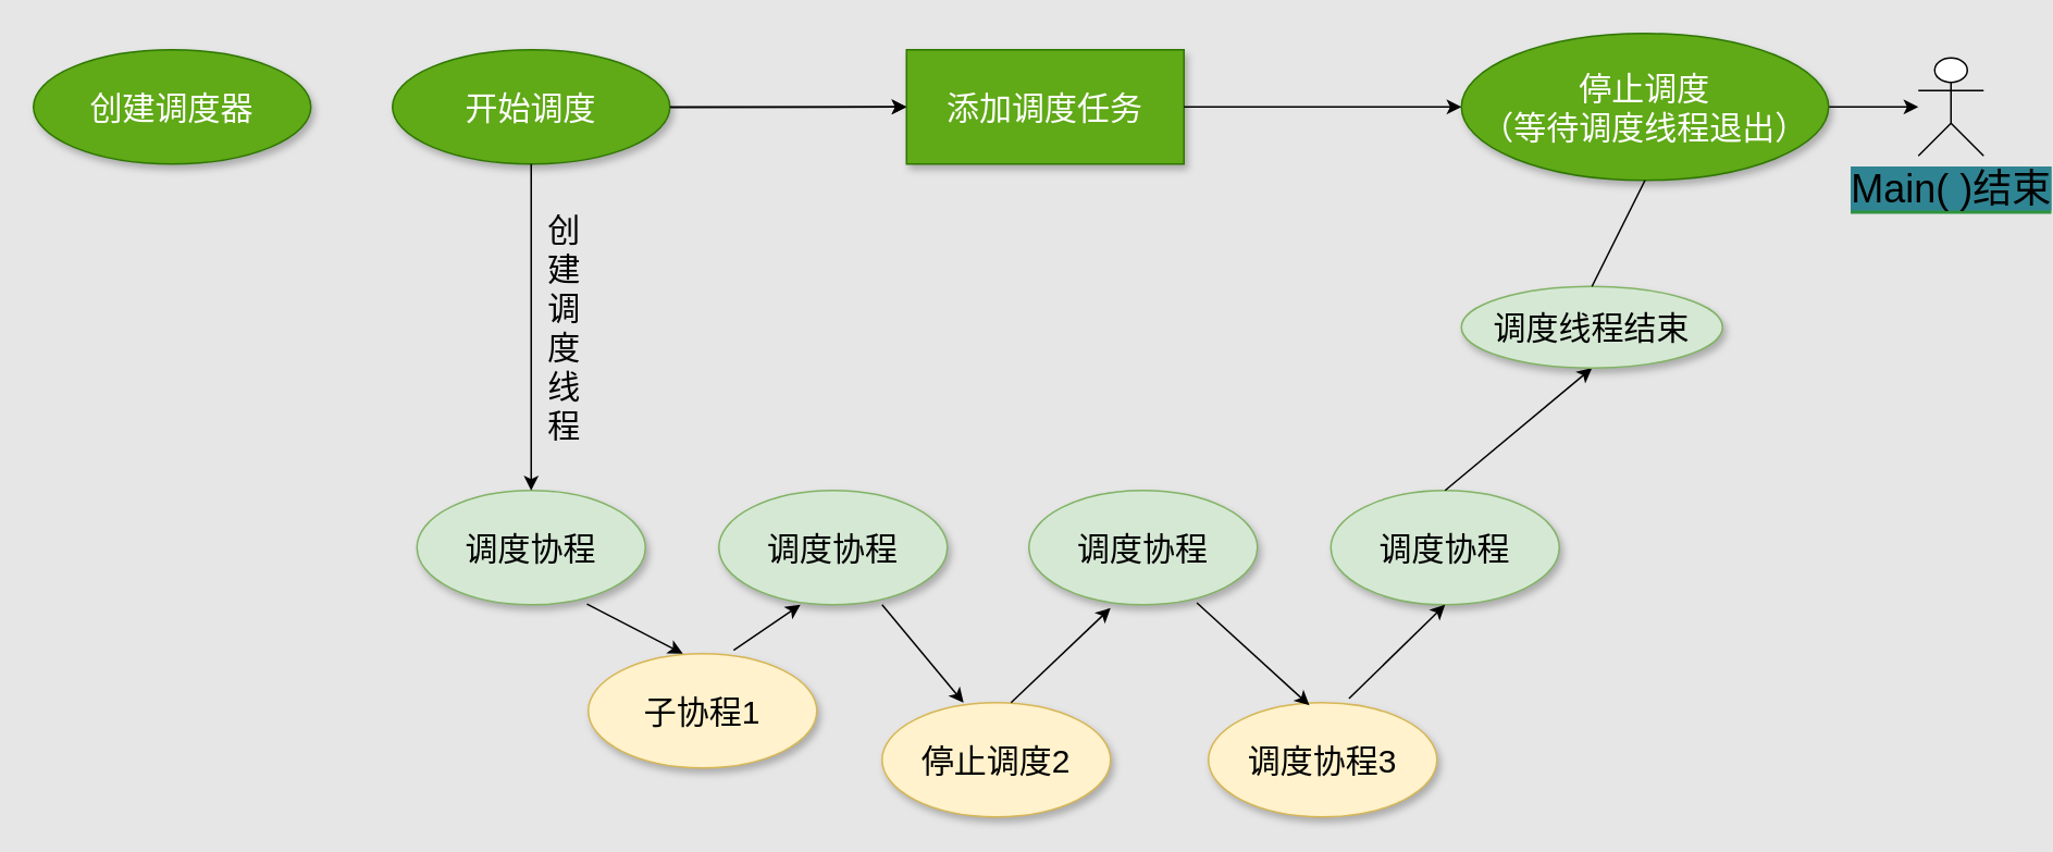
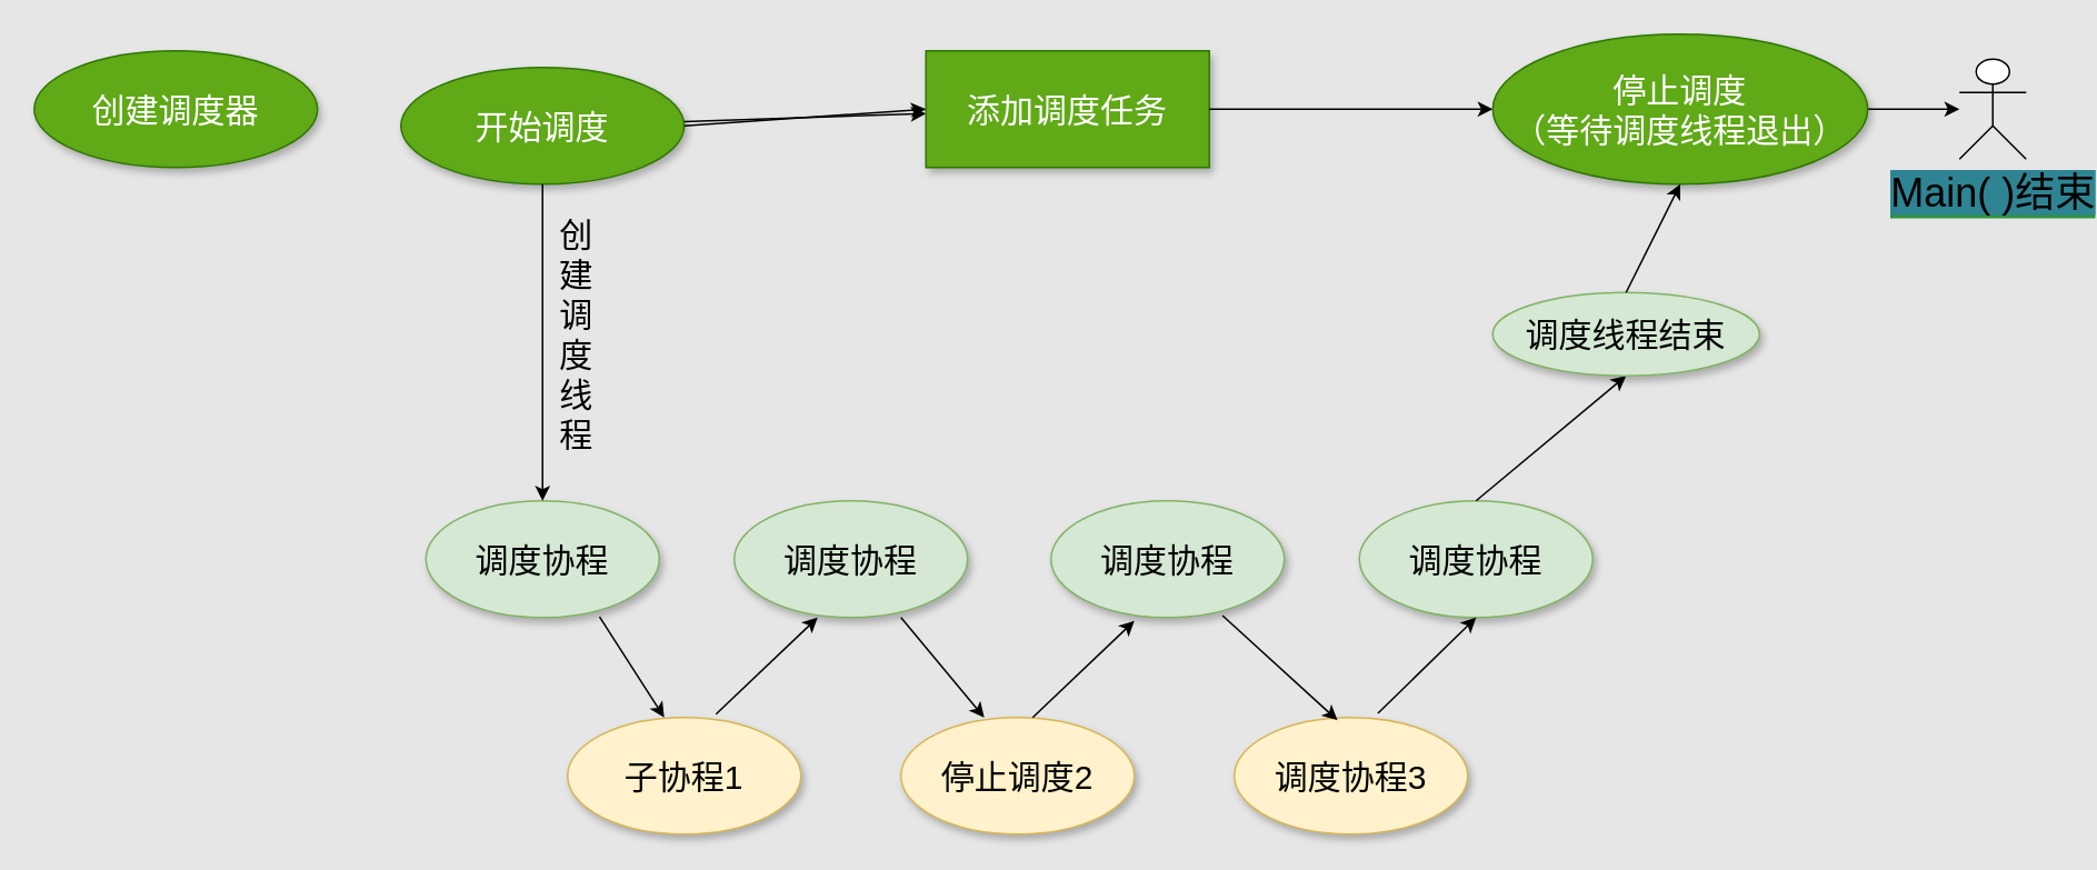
  <mxCell id="0" />
  <mxCell id="1" parent="0" />
  <mxCell id="2" value="&lt;font face=&quot;Helvetica&quot; style=&quot;font-size: 20px;&quot;&gt;调度协程&lt;/font&gt;" style="ellipse;whiteSpace=wrap;html=1;fillColor=#d5e8d4;strokeColor=#82b366;shadow=1;" parent="1" vertex="1"><mxGeometry x="255" y="300" width="140" height="70" as="geometry" /></mxCell>
  <mxCell id="3" value="&lt;font style=&quot;font-size: 20px;&quot;&gt;调度协程&lt;/font&gt;" style="ellipse;whiteSpace=wrap;html=1;fillColor=#d5e8d4;strokeColor=#82b366;shadow=1;" parent="1" vertex="1"><mxGeometry x="815" y="300" width="140" height="70" as="geometry" /></mxCell>
  <mxCell id="4" value="&lt;font style=&quot;font-size: 20px;&quot;&gt;调度协程&lt;/font&gt;" style="ellipse;whiteSpace=wrap;html=1;fillColor=#d5e8d4;strokeColor=#82b366;shadow=1;" parent="1" vertex="1"><mxGeometry x="630" y="300" width="140" height="70" as="geometry" /></mxCell>
- <mxCell id="5" value="&lt;font face=&quot;Helvetica&quot; style=&quot;font-size: 20px;&quot;&gt;子协程1&lt;/font&gt;" style="ellipse;whiteSpace=wrap;html=1;fillColor=#fff2cc;strokeColor=#d6b656;shadow=1;fontSize=20;" parent="1" vertex="1"><mxGeometry x="360" y="400" width="140" height="70" as="geometry" /></mxCell>
+ <mxCell id="5" value="&lt;font face=&quot;Helvetica&quot; style=&quot;font-size: 20px;&quot;&gt;子协程1&lt;/font&gt;" style="ellipse;whiteSpace=wrap;html=1;fillColor=#fff2cc;strokeColor=#d6b656;shadow=1;fontSize=20;" parent="1" vertex="1"><mxGeometry x="340" y="430" width="140" height="70" as="geometry" /></mxCell>
  <mxCell id="6" value="&lt;font face=&quot;Helvetica&quot; style=&quot;font-size: 20px;&quot;&gt;停止调度2&lt;/font&gt;" style="ellipse;whiteSpace=wrap;html=1;fillColor=#fff2cc;strokeColor=#d6b656;shadow=1;fontSize=20;" parent="1" vertex="1"><mxGeometry x="540" y="430" width="140" height="70" as="geometry" /></mxCell>
  <mxCell id="7" value="&lt;font face=&quot;Helvetica&quot; style=&quot;font-size: 20px;&quot;&gt;调度协程3&lt;/font&gt;" style="ellipse;whiteSpace=wrap;html=1;fillColor=#fff2cc;strokeColor=#d6b656;shadow=1;fontSize=20;" parent="1" vertex="1"><mxGeometry x="740" y="430" width="140" height="70" as="geometry" /></mxCell>
  <mxCell id="8" value="&lt;font style=&quot;font-size: 20px;&quot;&gt;调度协程&lt;/font&gt;" style="ellipse;whiteSpace=wrap;html=1;fillColor=#d5e8d4;strokeColor=#82b366;shadow=1;" parent="1" vertex="1"><mxGeometry x="440" y="300" width="140" height="70" as="geometry" /></mxCell>
  <mxCell id="9" value="&lt;span style=&quot;background-color: rgb(47, 132, 147);&quot;&gt;Main( )结束&lt;/span&gt;" style="shape=umlActor;verticalLabelPosition=bottom;verticalAlign=top;html=1;outlineConnect=0;labelBackgroundColor=#2f933f;fontSize=24;" parent="1" vertex="1"><mxGeometry x="1175" y="35" width="40" height="60" as="geometry" /></mxCell>
  <mxCell id="10" value="" style="endArrow=classic;html=1;labelBackgroundColor=#151d1e;fontSize=24;exitX=0.744;exitY=0.994;exitDx=0;exitDy=0;entryX=0.414;entryY=0;entryDx=0;entryDy=0;entryPerimeter=0;exitPerimeter=0;" parent="1" source="2" target="5" edge="1"><mxGeometry width="50" height="50" relative="1" as="geometry"><mxPoint x="370" y="360" as="sourcePoint" /><mxPoint x="420" y="310" as="targetPoint" /></mxGeometry></mxCell>
  <mxCell id="11" value="" style="endArrow=classic;html=1;labelBackgroundColor=#151d1e;fontSize=24;exitX=0.636;exitY=-0.029;exitDx=0;exitDy=0;exitPerimeter=0;" parent="1" source="5" edge="1"><mxGeometry width="50" height="50" relative="1" as="geometry"><mxPoint x="430" y="440" as="sourcePoint" /><mxPoint x="490" y="370" as="targetPoint" /></mxGeometry></mxCell>
  <mxCell id="12" value="" style="endArrow=classic;html=1;labelBackgroundColor=#151d1e;fontSize=24;exitX=1;exitY=1;exitDx=0;exitDy=0;entryX=0.357;entryY=0;entryDx=0;entryDy=0;entryPerimeter=0;" parent="1" target="6" edge="1"><mxGeometry width="50" height="50" relative="1" as="geometry"><mxPoint x="540.003" y="369.995" as="sourcePoint" /><mxPoint x="563.22" y="440.37" as="targetPoint" /></mxGeometry></mxCell>
  <mxCell id="13" value="" style="endArrow=classic;html=1;labelBackgroundColor=#151d1e;fontSize=24;exitX=0.636;exitY=-0.029;exitDx=0;exitDy=0;exitPerimeter=0;" parent="1" edge="1"><mxGeometry width="50" height="50" relative="1" as="geometry"><mxPoint x="619.04" y="430" as="sourcePoint" /><mxPoint x="680" y="372.03" as="targetPoint" /></mxGeometry></mxCell>
  <mxCell id="14" value="" style="endArrow=classic;html=1;labelBackgroundColor=#151d1e;fontSize=24;exitX=0.735;exitY=0.984;exitDx=0;exitDy=0;exitPerimeter=0;entryX=0.442;entryY=0.024;entryDx=0;entryDy=0;entryPerimeter=0;" parent="1" source="4" target="7" edge="1"><mxGeometry width="50" height="50" relative="1" as="geometry"><mxPoint x="750" y="360" as="sourcePoint" /><mxPoint x="780" y="430" as="targetPoint" /></mxGeometry></mxCell>
  <mxCell id="15" value="" style="endArrow=classic;html=1;labelBackgroundColor=#151d1e;fontSize=24;exitX=0.615;exitY=-0.035;exitDx=0;exitDy=0;entryX=0.5;entryY=1;entryDx=0;entryDy=0;exitPerimeter=0;" parent="1" source="7" target="3" edge="1"><mxGeometry width="50" height="50" relative="1" as="geometry"><mxPoint x="629.04" y="440" as="sourcePoint" /><mxPoint x="690" y="382.03" as="targetPoint" /></mxGeometry></mxCell>
  <mxCell id="16" value="&lt;font style=&quot;font-size: 20px;&quot;&gt;创建调度器&lt;/font&gt;" style="ellipse;whiteSpace=wrap;html=1;fillColor=#60a917;strokeColor=#2D7600;shadow=1;fontColor=#ffffff;" vertex="1" parent="1"><mxGeometry x="20" y="30" width="170" height="70" as="geometry" /></mxCell>
  <mxCell id="17" value="" style="edgeStyle=none;html=1;" edge="1" parent="1" source="18" target="19"><mxGeometry relative="1" as="geometry" /></mxCell>
- <mxCell id="18" value="&lt;font style=&quot;font-size: 20px;&quot;&gt;开始调度&lt;/font&gt;" style="ellipse;whiteSpace=wrap;html=1;fillColor=#60a917;strokeColor=#2D7600;shadow=1;fontColor=#ffffff;" vertex="1" parent="1"><mxGeometry x="240" y="30" width="170" height="70" as="geometry" /></mxCell>
+ <mxCell id="18" value="&lt;font style=&quot;font-size: 20px;&quot;&gt;开始调度&lt;/font&gt;" style="ellipse;whiteSpace=wrap;html=1;fillColor=#60a917;strokeColor=#2D7600;shadow=1;fontColor=#ffffff;" vertex="1" parent="1"><mxGeometry x="240" y="40" width="170" height="70" as="geometry" /></mxCell>
  <mxCell id="19" value="&lt;font style=&quot;font-size: 20px;&quot;&gt;添加调度任务&lt;/font&gt;" style="whiteSpace=wrap;html=1;fillColor=#60a917;strokeColor=#2D7600;shadow=1;fontColor=#ffffff;rounded=0;" vertex="1" parent="1"><mxGeometry x="555" y="30" width="170" height="70" as="geometry" /></mxCell>
  <mxCell id="20" value="" style="edgeStyle=none;html=1;" edge="1" parent="1" source="21" target="9"><mxGeometry relative="1" as="geometry" /></mxCell>
  <mxCell id="21" value="&lt;font style=&quot;font-size: 20px;&quot;&gt;停止调度&lt;br&gt;（等待调度线程退出）&lt;/font&gt;" style="ellipse;whiteSpace=wrap;html=1;fillColor=#60a917;strokeColor=#2D7600;shadow=1;fontColor=#ffffff;" vertex="1" parent="1"><mxGeometry x="895" y="20" width="225" height="90" as="geometry" /></mxCell>
  <mxCell id="22" value="" style="endArrow=classic;html=1;entryX=0;entryY=0.5;entryDx=0;entryDy=0;exitX=1;exitY=0.5;exitDx=0;exitDy=0;exitPerimeter=0;" edge="1" parent="1" source="19" target="21"><mxGeometry width="50" height="50" relative="1" as="geometry"><mxPoint x="680" y="64.41" as="sourcePoint" /><mxPoint x="770" y="64.41" as="targetPoint" /></mxGeometry></mxCell>
  <mxCell id="23" value="" style="endArrow=classic;html=1;entryX=0;entryY=0.5;entryDx=0;entryDy=0;exitX=1;exitY=0.5;exitDx=0;exitDy=0;" edge="1" parent="1" source="18" target="19"><mxGeometry width="50" height="50" relative="1" as="geometry"><mxPoint x="435" y="64" as="sourcePoint" /><mxPoint x="505" y="64.41" as="targetPoint" /></mxGeometry></mxCell>
  <mxCell id="24" value="" style="endArrow=classic;html=1;entryX=0.5;entryY=0;entryDx=0;entryDy=0;exitX=0.5;exitY=1;exitDx=0;exitDy=0;" edge="1" parent="1" source="18" target="2"><mxGeometry width="50" height="50" relative="1" as="geometry"><mxPoint x="275" y="180" as="sourcePoint" /><mxPoint x="325" y="130" as="targetPoint" /></mxGeometry></mxCell>
  <mxCell id="25" value="&lt;font style=&quot;font-size: 20px;&quot;&gt;创&lt;br&gt;建&lt;br&gt;调&lt;br&gt;度&lt;br&gt;线&lt;br&gt;程&lt;/font&gt;" style="text;html=1;align=center;verticalAlign=middle;resizable=0;points=[];autosize=1;strokeColor=none;fillColor=none;rotation=0;" vertex="1" parent="1"><mxGeometry x="325" y="120" width="40" height="160" as="geometry" /></mxCell>
  <mxCell id="26" value="" style="endArrow=classic;html=1;entryX=0.5;entryY=1;entryDx=0;entryDy=0;exitX=0.5;exitY=0;exitDx=0;exitDy=0;" edge="1" parent="1" source="3" target="27"><mxGeometry width="50" height="50" relative="1" as="geometry"><mxPoint x="1005" y="300" as="sourcePoint" /><mxPoint x="896.91" y="300" as="targetPoint" /></mxGeometry></mxCell>
  <mxCell id="27" value="&lt;font style=&quot;font-size: 20px;&quot;&gt;调度线程结束&lt;/font&gt;" style="ellipse;whiteSpace=wrap;html=1;fillColor=#d5e8d4;strokeColor=#82b366;shadow=1;" vertex="1" parent="1"><mxGeometry x="895" y="175" width="160" height="50" as="geometry" /></mxCell>
- <mxCell id="28" value="" style="endArrow=none;html=1;exitX=0.5;exitY=0;exitDx=0;exitDy=0;entryX=0.5;entryY=1;entryDx=0;entryDy=0;" edge="1" parent="1" source="27" target="21"><mxGeometry width="50" height="50" relative="1" as="geometry"><mxPoint x="895" y="310" as="sourcePoint" /><mxPoint x="985" y="270" as="targetPoint" /></mxGeometry></mxCell>
+ <mxCell id="28" value="" style="endArrow=classic;html=1;exitX=0.5;exitY=0;exitDx=0;exitDy=0;entryX=0.5;entryY=1;entryDx=0;entryDy=0;" edge="1" parent="1" source="27" target="21"><mxGeometry width="50" height="50" relative="1" as="geometry"><mxPoint x="895" y="310" as="sourcePoint" /><mxPoint x="985" y="270" as="targetPoint" /></mxGeometry></mxCell>
